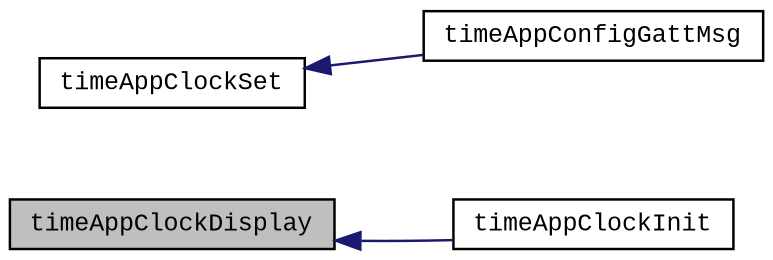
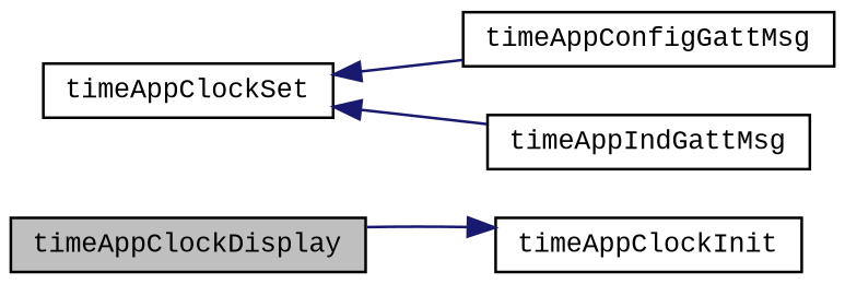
  digraph {
    fontname="Liberation Mono"
    rankdir=LR
    node [color=black fillcolor=white fontname="Liberation Mono" fontsize=10 shape=record style=filled]
    edge [color=midnightblue dir=back fontname="Liberation Mono" fontsize=10 labelfontname=Helvetica labelfontsize=10 style=solid]
    n1 [fillcolor=grey75 fontcolor=black height=0.2 label=timeAppClockDisplay width=0.4]
    n2 [height=0.2 label=timeAppClockInit width=0.4]
    n3 [height=0.2 label=timeAppClockSet width=0.4]
    n4 [height=0.2 label=timeAppConfigGattMsg width=0.4]
-   n1 -> n2
+   n5 [height=0.2 label=timeAppIndGattMsg width=0.4]
+   n2 -> n1
    n3 -> n4
+   n3 -> n5
  }
